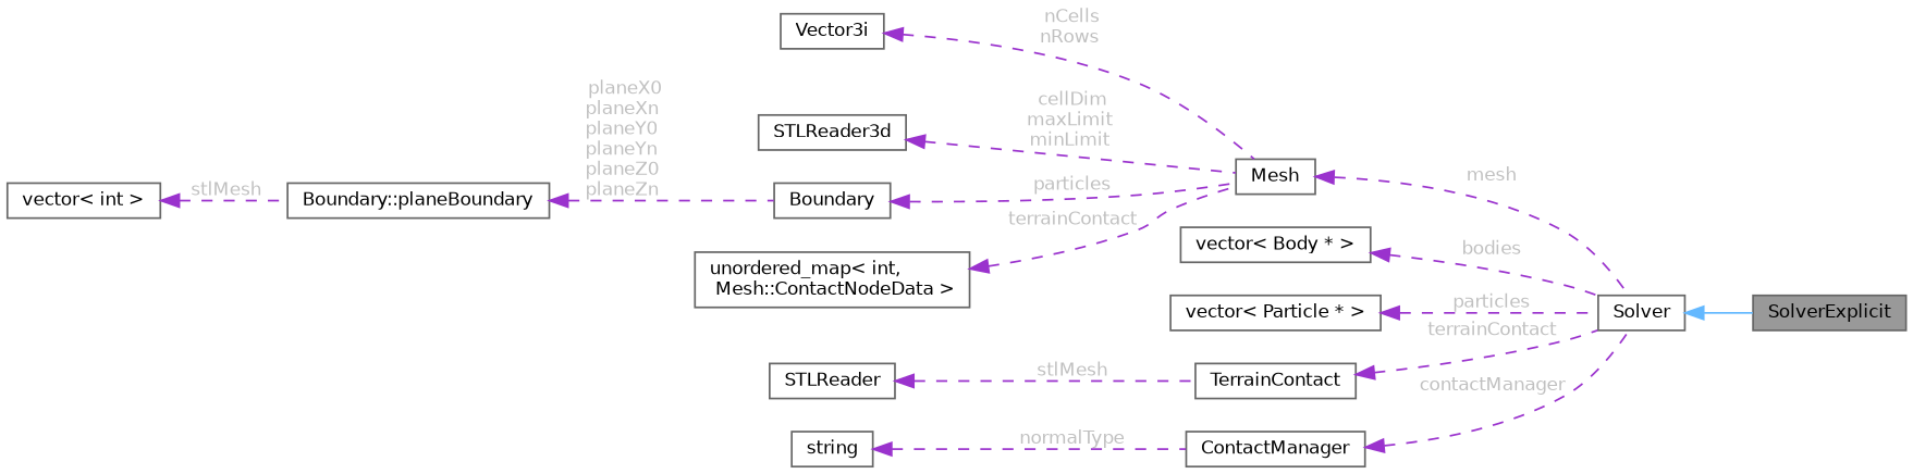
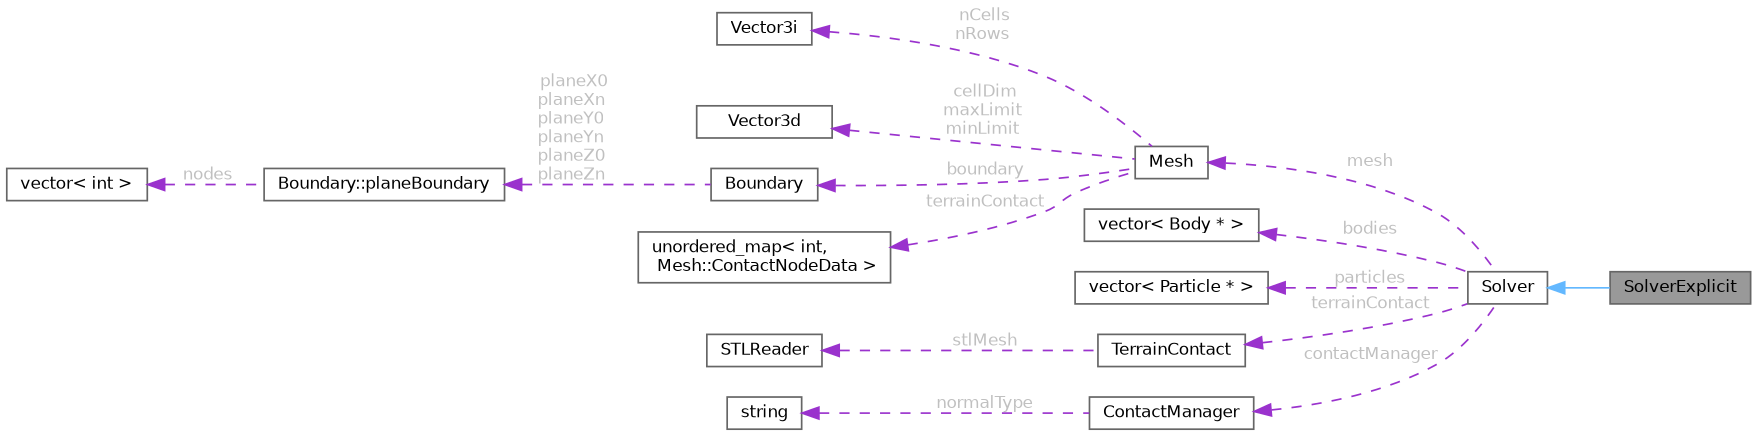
  digraph {
    rankdir=LR
    node [color=gray40 fillcolor=white fontname=Helvetica fontsize=10 shape=box style=filled]
    edge [color=darkorchid3 dir=back fontname=Helvetica fontsize=10 labelfontname=Helvetica labelfontsize=10 style=dashed fontcolor=grey]
    n1 [fillcolor=grey60 fontcolor=black height=0.2 label=SolverExplicit width=0.4]
    n2 [height=0.2 label=Solver width=0.4]
    n3 [height=0.2 label=Mesh width=0.4]
    n4 [height=0.2 label=Vector3i width=0.4]
-   n5 [height=0.2 label=STLReader3d width=0.4]
+   n5 [height=0.2 label=Vector3d width=0.4]
    n6 [height=0.2 label=Boundary width=0.4]
    n7 [height=0.2 label="Boundary::planeBoundary" width=0.4]
    n8 [height=0.2 label="vector\< int \>" width=0.4]
    n9 [height=0.2 label="unordered_map\< int,\l Mesh::ContactNodeData \>" width=0.4]
    n10 [height=0.2 label="vector\< Body * \>" width=0.4]
    n11 [height=0.2 label="vector\< Particle * \>" width=0.4]
    n12 [height=0.2 label=TerrainContact width=0.4]
    n13 [height=0.2 label=STLReader width=0.4]
    n14 [height=0.2 label=ContactManager width=0.4]
    n15 [height=0.2 label=string width=0.4]
    n2 -> n1 [color=steelblue1 style=solid fontcolor=""]
    n3 -> n2 [label=" mesh"]
    n4 -> n3 [label=" nCells\nnRows"]
    n5 -> n3 [label=" cellDim\nmaxLimit\nminLimit"]
-   n6 -> n3 [label=" particles"]
+   n6 -> n3 [label=" boundary"]
    n7 -> n6 [label=" planeX0\nplaneXn\nplaneY0\nplaneYn\nplaneZ0\nplaneZn"]
-   n8 -> n7 [label=" stlMesh"]
+   n8 -> n7 [label=" nodes"]
    n9 -> n3 [label=" terrainContact"]
    n10 -> n2 [label=" bodies"]
    n11 -> n2 [label=" particles"]
    n12 -> n2 [label=" terrainContact"]
    n13 -> n12 [label=" stlMesh"]
    n14 -> n2 [label=" contactManager"]
    n15 -> n14 [label=" normalType"]
  }
